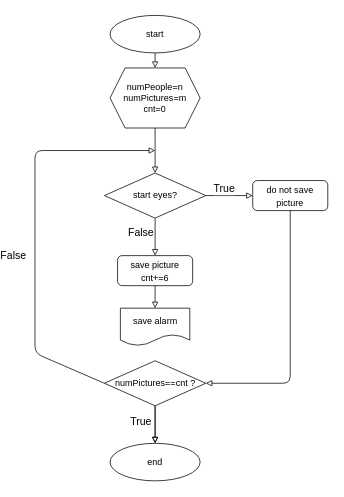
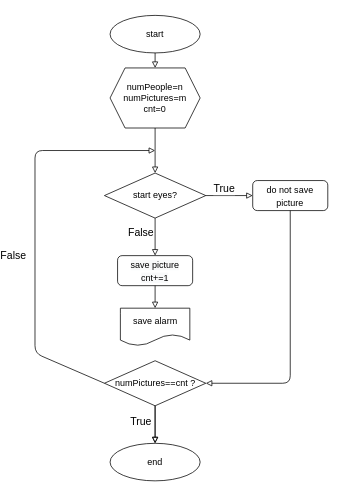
  <mxCell id="0" />
  <mxCell id="1" parent="0" />
  <mxCell id="2" value="start" style="ellipse;whiteSpace=wrap;html=1;" vertex="1" parent="1"><mxGeometry x="120" y="20" width="120" height="50" as="geometry" /></mxCell>
  <mxCell id="3" value="" style="endArrow=block;html=1;rounded=0;exitX=0.5;exitY=1;exitDx=0;exitDy=0;entryX=0.5;entryY=0;entryDx=0;entryDy=0;endFill=0;" edge="1" parent="1" source="2" target="4"><mxGeometry width="50" height="50" relative="1" as="geometry"><mxPoint x="350" y="340" as="sourcePoint" /><mxPoint x="180" y="90" as="targetPoint" /></mxGeometry></mxCell>
  <mxCell id="4" value="numPeople=n&lt;br&gt;numPictures=m&lt;br&gt;cnt=0" style="shape=hexagon;perimeter=hexagonPerimeter2;whiteSpace=wrap;html=1;fixedSize=1;" vertex="1" parent="1"><mxGeometry x="120" y="90" width="120" height="80" as="geometry" /></mxCell>
  <mxCell id="5" value="end" style="ellipse;whiteSpace=wrap;html=1;" vertex="1" parent="1"><mxGeometry x="120" y="590" width="120" height="50" as="geometry" /></mxCell>
  <mxCell id="6" value="" style="edgeStyle=orthogonalEdgeStyle;rounded=1;orthogonalLoop=1;jettySize=auto;html=1;fontSize=14;endArrow=block;endFill=0;" edge="1" parent="1" source="7" target="5"><mxGeometry relative="1" as="geometry" /></mxCell>
  <mxCell id="7" value="numPictures==cnt ?" style="rhombus;whiteSpace=wrap;html=1;" vertex="1" parent="1"><mxGeometry x="112.5" y="480" width="135" height="60" as="geometry" /></mxCell>
  <mxCell id="8" value="save alarm" style="shape=document;whiteSpace=wrap;html=1;boundedLbl=1;" vertex="1" parent="1"><mxGeometry x="133.75" y="410" width="92.5" height="50" as="geometry" /></mxCell>
  <mxCell id="9" value="start eyes?" style="rhombus;whiteSpace=wrap;html=1;" vertex="1" parent="1"><mxGeometry x="112.5" y="230" width="135" height="60" as="geometry" /></mxCell>
  <mxCell id="10" value="" style="endArrow=block;html=1;rounded=0;exitX=0.5;exitY=1;exitDx=0;exitDy=0;entryX=0.5;entryY=0;entryDx=0;entryDy=0;endFill=0;" edge="1" parent="1" source="9" target="14"><mxGeometry width="50" height="50" relative="1" as="geometry"><mxPoint x="350" y="380" as="sourcePoint" /><mxPoint x="180" y="340" as="targetPoint" /></mxGeometry></mxCell>
  <mxCell id="11" value="False" style="edgeLabel;html=1;align=center;verticalAlign=middle;resizable=0;points=[];fontSize=14;" vertex="1" connectable="0" parent="10"><mxGeometry x="-0.233" y="-1" relative="1" as="geometry"><mxPoint x="-19" as="offset" /></mxGeometry></mxCell>
  <mxCell id="12" value="" style="endArrow=block;html=1;rounded=0;exitX=1;exitY=0.5;exitDx=0;exitDy=0;endFill=0;" edge="1" parent="1" source="9"><mxGeometry width="50" height="50" relative="1" as="geometry"><mxPoint x="190" y="300" as="sourcePoint" /><mxPoint x="310" y="260" as="targetPoint" /><Array as="points" /></mxGeometry></mxCell>
  <mxCell id="13" value="True" style="edgeLabel;html=1;align=center;verticalAlign=middle;resizable=0;points=[];fontSize=14;" vertex="1" connectable="0" parent="12"><mxGeometry x="-0.233" y="-1" relative="1" as="geometry"><mxPoint y="-11" as="offset" /></mxGeometry></mxCell>
- <mxCell id="14" value="&lt;meta charset=&quot;utf-8&quot;&gt;&lt;span style=&quot;color: rgb(0, 0, 0); font-family: Helvetica; font-size: 12px; font-style: normal; font-variant-ligatures: normal; font-variant-caps: normal; font-weight: 400; letter-spacing: normal; orphans: 2; text-align: center; text-indent: 0px; text-transform: none; widows: 2; word-spacing: 0px; -webkit-text-stroke-width: 0px; background-color: rgb(248, 249, 250); text-decoration-thickness: initial; text-decoration-style: initial; text-decoration-color: initial; float: none; display: inline !important;&quot;&gt;save picture&lt;/span&gt;&lt;br style=&quot;color: rgb(0, 0, 0); font-family: Helvetica; font-size: 12px; font-style: normal; font-variant-ligatures: normal; font-variant-caps: normal; font-weight: 400; letter-spacing: normal; orphans: 2; text-align: center; text-indent: 0px; text-transform: none; widows: 2; word-spacing: 0px; -webkit-text-stroke-width: 0px; background-color: rgb(248, 249, 250); text-decoration-thickness: initial; text-decoration-style: initial; text-decoration-color: initial;&quot;&gt;&lt;span style=&quot;color: rgb(0, 0, 0); font-family: Helvetica; font-size: 12px; font-style: normal; font-variant-ligatures: normal; font-variant-caps: normal; font-weight: 400; letter-spacing: normal; orphans: 2; text-align: center; text-indent: 0px; text-transform: none; widows: 2; word-spacing: 0px; -webkit-text-stroke-width: 0px; background-color: rgb(248, 249, 250); text-decoration-thickness: initial; text-decoration-style: initial; text-decoration-color: initial; float: none; display: inline !important;&quot;&gt;cnt+=6&lt;/span&gt;" style="rounded=1;whiteSpace=wrap;html=1;fontSize=14;" vertex="1" parent="1"><mxGeometry x="130" y="340" width="100" height="40" as="geometry" /></mxCell>
+ <mxCell id="14" value="&lt;meta charset=&quot;utf-8&quot;&gt;&lt;span style=&quot;color: rgb(0, 0, 0); font-family: Helvetica; font-size: 12px; font-style: normal; font-variant-ligatures: normal; font-variant-caps: normal; font-weight: 400; letter-spacing: normal; orphans: 2; text-align: center; text-indent: 0px; text-transform: none; widows: 2; word-spacing: 0px; -webkit-text-stroke-width: 0px; background-color: rgb(248, 249, 250); text-decoration-thickness: initial; text-decoration-style: initial; text-decoration-color: initial; float: none; display: inline !important;&quot;&gt;save picture&lt;/span&gt;&lt;br style=&quot;color: rgb(0, 0, 0); font-family: Helvetica; font-size: 12px; font-style: normal; font-variant-ligatures: normal; font-variant-caps: normal; font-weight: 400; letter-spacing: normal; orphans: 2; text-align: center; text-indent: 0px; text-transform: none; widows: 2; word-spacing: 0px; -webkit-text-stroke-width: 0px; background-color: rgb(248, 249, 250); text-decoration-thickness: initial; text-decoration-style: initial; text-decoration-color: initial;&quot;&gt;&lt;span style=&quot;color: rgb(0, 0, 0); font-family: Helvetica; font-size: 12px; font-style: normal; font-variant-ligatures: normal; font-variant-caps: normal; font-weight: 400; letter-spacing: normal; orphans: 2; text-align: center; text-indent: 0px; text-transform: none; widows: 2; word-spacing: 0px; -webkit-text-stroke-width: 0px; background-color: rgb(248, 249, 250); text-decoration-thickness: initial; text-decoration-style: initial; text-decoration-color: initial; float: none; display: inline !important;&quot;&gt;cnt+=1&lt;/span&gt;" style="rounded=1;whiteSpace=wrap;html=1;fontSize=14;" vertex="1" parent="1"><mxGeometry x="130" y="340" width="100" height="40" as="geometry" /></mxCell>
  <mxCell id="15" value="&lt;span style=&quot;font-size: 12px;&quot;&gt;do not save&lt;br&gt;picture&lt;br&gt;&lt;/span&gt;" style="rounded=1;whiteSpace=wrap;html=1;fontSize=14;" vertex="1" parent="1"><mxGeometry x="310" y="240" width="100" height="40" as="geometry" /></mxCell>
  <mxCell id="16" value="" style="endArrow=block;html=1;rounded=1;fontSize=14;exitX=0.5;exitY=1;exitDx=0;exitDy=0;entryX=1;entryY=0.5;entryDx=0;entryDy=0;endFill=0;" edge="1" parent="1" source="15" target="7"><mxGeometry width="50" height="50" relative="1" as="geometry"><mxPoint x="350" y="540" as="sourcePoint" /><mxPoint x="400" y="490" as="targetPoint" /><Array as="points"><mxPoint x="360" y="510" /></Array></mxGeometry></mxCell>
  <mxCell id="17" value="" style="endArrow=block;html=1;rounded=0;fontSize=14;exitX=0.5;exitY=1;exitDx=0;exitDy=0;entryX=0.5;entryY=0;entryDx=0;entryDy=0;endFill=0;" edge="1" parent="1" source="4" target="9"><mxGeometry width="50" height="50" relative="1" as="geometry"><mxPoint x="350" y="350" as="sourcePoint" /><mxPoint x="400" y="300" as="targetPoint" /><Array as="points"><mxPoint x="180" y="200" /></Array></mxGeometry></mxCell>
  <mxCell id="18" value="" style="endArrow=block;html=1;rounded=0;fontSize=14;endFill=0;entryX=0.5;entryY=0;entryDx=0;entryDy=0;" edge="1" parent="1" target="5"><mxGeometry width="50" height="50" relative="1" as="geometry"><mxPoint x="180" y="540" as="sourcePoint" /><mxPoint x="226.25" y="490" as="targetPoint" /></mxGeometry></mxCell>
  <mxCell id="19" value="True" style="edgeLabel;html=1;align=center;verticalAlign=middle;resizable=0;points=[];fontSize=14;" vertex="1" connectable="0" parent="18"><mxGeometry x="-0.4" y="1" relative="1" as="geometry"><mxPoint x="-21" y="5" as="offset" /></mxGeometry></mxCell>
  <mxCell id="20" value="" style="endArrow=block;html=1;rounded=0;fontSize=14;exitX=0.5;exitY=1;exitDx=0;exitDy=0;entryX=0.5;entryY=0;entryDx=0;entryDy=0;endFill=0;" edge="1" parent="1" source="14" target="8"><mxGeometry width="50" height="50" relative="1" as="geometry"><mxPoint x="350" y="530" as="sourcePoint" /><mxPoint x="400" y="480" as="targetPoint" /></mxGeometry></mxCell>
  <mxCell id="21" value="" style="endArrow=block;html=1;rounded=1;fontSize=14;exitX=0;exitY=0.5;exitDx=0;exitDy=0;endFill=0;" edge="1" parent="1" source="7"><mxGeometry width="50" height="50" relative="1" as="geometry"><mxPoint x="330" y="410" as="sourcePoint" /><mxPoint x="180" y="200" as="targetPoint" /><Array as="points"><mxPoint x="20" y="470" /><mxPoint x="20" y="200" /></Array></mxGeometry></mxCell>
  <mxCell id="22" value="False" style="edgeLabel;html=1;align=center;verticalAlign=middle;resizable=0;points=[];fontSize=14;" vertex="1" connectable="0" parent="21"><mxGeometry x="-0.13" y="-2" relative="1" as="geometry"><mxPoint x="-32" as="offset" /></mxGeometry></mxCell>
